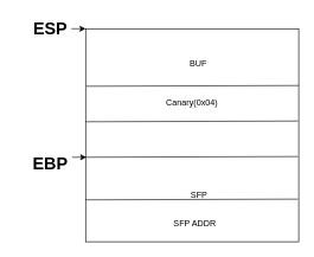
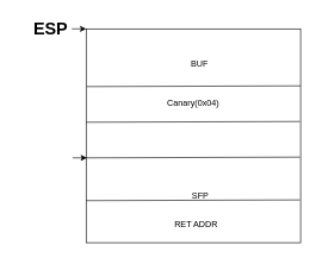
  <mxCell id="0" />
  <mxCell id="1" parent="0" />
  <mxCell id="2" value="" style="group" vertex="1" connectable="0" parent="1"><mxGeometry x="20" y="20" width="400" height="320" as="geometry" /></mxCell>
  <mxCell id="3" value="" style="whiteSpace=wrap;html=1;aspect=fixed;" vertex="1" parent="2"><mxGeometry x="100" y="20" width="300" height="300" as="geometry" /></mxCell>
  <mxCell id="4" value="" style="endArrow=none;html=1;rounded=0;" edge="1" parent="2"><mxGeometry width="50" height="50" relative="1" as="geometry"><mxPoint x="100" y="151" as="sourcePoint" /><mxPoint x="399" y="150" as="targetPoint" /></mxGeometry></mxCell>
  <mxCell id="5" value="" style="endArrow=none;html=1;rounded=0;" edge="1" parent="2"><mxGeometry width="50" height="50" relative="1" as="geometry"><mxPoint x="100" y="201" as="sourcePoint" /><mxPoint x="399" y="200" as="targetPoint" /></mxGeometry></mxCell>
  <mxCell id="6" value="" style="endArrow=none;html=1;rounded=0;" edge="1" parent="2"><mxGeometry width="50" height="50" relative="1" as="geometry"><mxPoint x="100" y="261" as="sourcePoint" /><mxPoint x="399" y="260" as="targetPoint" /></mxGeometry></mxCell>
- <mxCell id="7" value="EBP" style="text;strokeColor=none;fillColor=none;html=1;fontSize=24;fontStyle=1;verticalAlign=middle;align=center;" vertex="1" parent="2"><mxGeometry y="190" width="100" height="40" as="geometry" /></mxCell>
  <mxCell id="8" value="" style="endArrow=none;html=1;rounded=0;" edge="1" parent="2"><mxGeometry width="50" height="50" relative="1" as="geometry"><mxPoint x="101" y="101" as="sourcePoint" /><mxPoint x="400" y="100" as="targetPoint" /></mxGeometry></mxCell>
  <mxCell id="9" value="Canary(0x04)" style="text;html=1;align=center;verticalAlign=middle;whiteSpace=wrap;rounded=0;" vertex="1" parent="2"><mxGeometry x="220" y="110" width="60" height="30" as="geometry" /></mxCell>
  <mxCell id="10" value="SFP" style="text;html=1;align=center;verticalAlign=middle;whiteSpace=wrap;rounded=0;" vertex="1" parent="2"><mxGeometry x="230" y="240" width="60" height="30" as="geometry" /></mxCell>
- <mxCell id="11" value="SFP ADDR" style="text;html=1;align=center;verticalAlign=middle;whiteSpace=wrap;rounded=0;" vertex="1" parent="2"><mxGeometry x="204" y="280" width="100" height="30" as="geometry" /></mxCell>
+ <mxCell id="11" value="RET ADDR" style="text;html=1;align=center;verticalAlign=middle;whiteSpace=wrap;rounded=0;" vertex="1" parent="2"><mxGeometry x="204" y="280" width="100" height="30" as="geometry" /></mxCell>
  <mxCell id="12" value="BUF" style="text;html=1;align=center;verticalAlign=middle;whiteSpace=wrap;rounded=0;" vertex="1" parent="2"><mxGeometry x="229" y="55" width="60" height="30" as="geometry" /></mxCell>
  <mxCell id="13" value="ESP" style="text;strokeColor=none;fillColor=none;html=1;fontSize=24;fontStyle=1;verticalAlign=middle;align=center;" vertex="1" parent="2"><mxGeometry width="100" height="40" as="geometry" /></mxCell>
  <mxCell id="14" value="" style="endArrow=classic;html=1;rounded=0;" edge="1" parent="2"><mxGeometry width="50" height="50" relative="1" as="geometry"><mxPoint x="80" y="20" as="sourcePoint" /><mxPoint x="100" y="20" as="targetPoint" /></mxGeometry></mxCell>
  <mxCell id="15" value="" style="endArrow=classic;html=1;rounded=0;" edge="1" parent="2"><mxGeometry width="50" height="50" relative="1" as="geometry"><mxPoint x="81" y="201" as="sourcePoint" /><mxPoint x="101" y="201" as="targetPoint" /></mxGeometry></mxCell>
